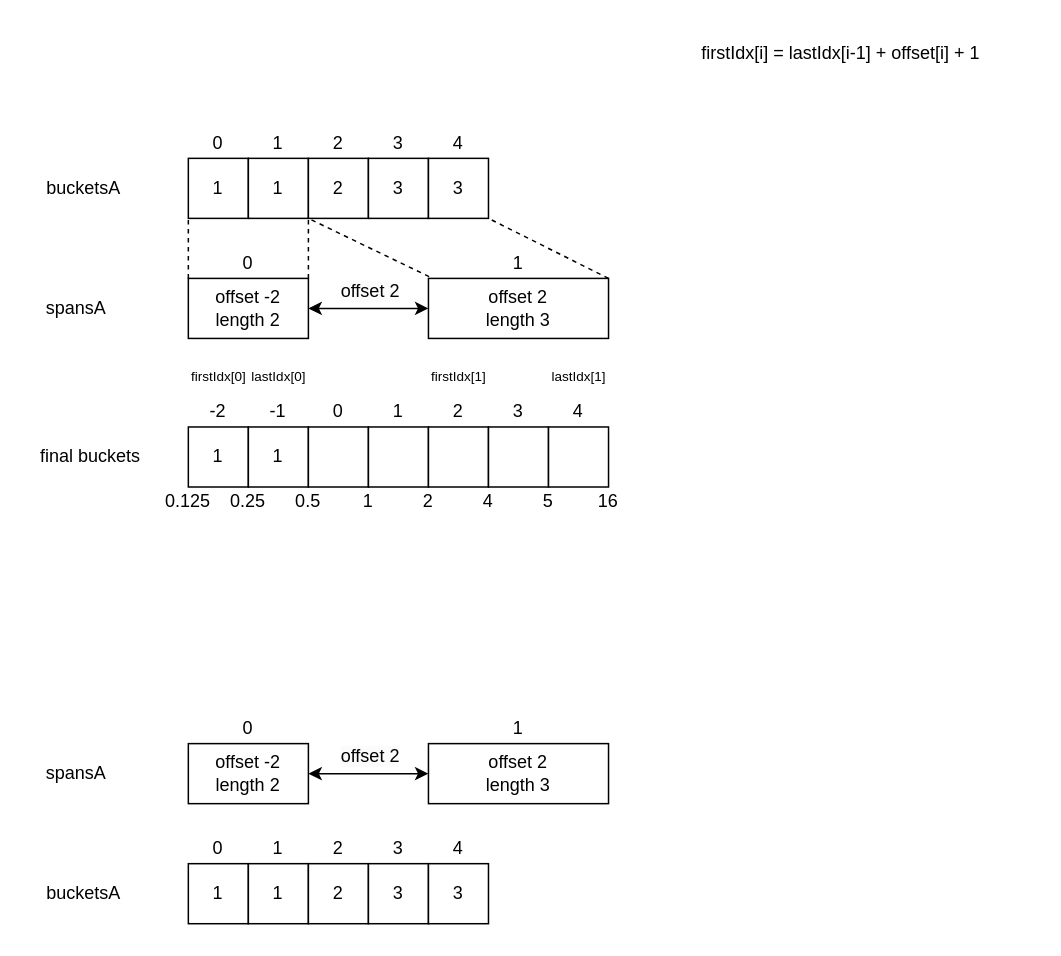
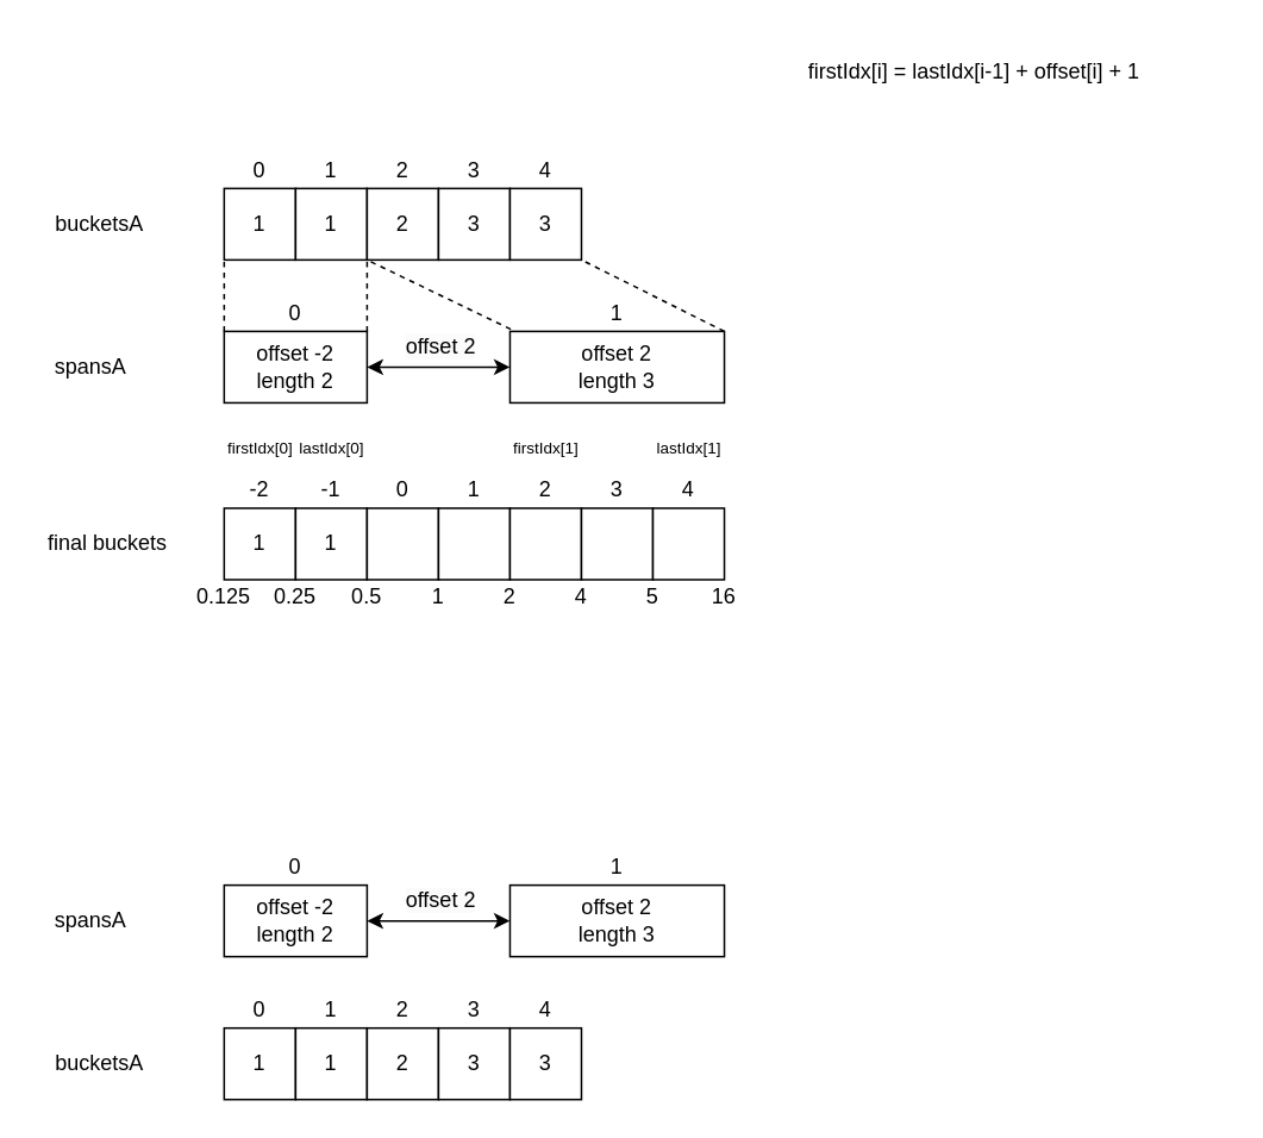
  <mxCell id="0" />
  <mxCell id="1" parent="0" />
  <mxCell id="2" value="1" style="rounded=0;whiteSpace=wrap;html=1;" vertex="1" parent="1"><mxGeometry x="125" y="284" width="40" height="40" as="geometry" /></mxCell>
  <mxCell id="3" value="final buckets" style="text;html=1;strokeColor=none;fillColor=none;align=center;verticalAlign=middle;whiteSpace=wrap;rounded=0;" vertex="1" parent="1"><mxGeometry x="25" y="289" width="70" height="30" as="geometry" /></mxCell>
  <mxCell id="4" value="0.125" style="text;html=1;strokeColor=none;fillColor=none;align=center;verticalAlign=middle;whiteSpace=wrap;rounded=0;" vertex="1" parent="1"><mxGeometry x="95" y="319" width="60" height="30" as="geometry" /></mxCell>
  <mxCell id="5" value="0.25" style="text;html=1;strokeColor=none;fillColor=none;align=center;verticalAlign=middle;whiteSpace=wrap;rounded=0;" vertex="1" parent="1"><mxGeometry x="135" y="319" width="60" height="30" as="geometry" /></mxCell>
  <mxCell id="6" value="1" style="rounded=0;whiteSpace=wrap;html=1;" vertex="1" parent="1"><mxGeometry x="165" y="284" width="40" height="40" as="geometry" /></mxCell>
  <mxCell id="7" value="0.5" style="text;html=1;strokeColor=none;fillColor=none;align=center;verticalAlign=middle;whiteSpace=wrap;rounded=0;" vertex="1" parent="1"><mxGeometry x="175" y="319" width="60" height="30" as="geometry" /></mxCell>
  <mxCell id="8" value="" style="rounded=0;whiteSpace=wrap;html=1;" vertex="1" parent="1"><mxGeometry x="205" y="284" width="40" height="40" as="geometry" /></mxCell>
  <mxCell id="9" value="1" style="text;html=1;strokeColor=none;fillColor=none;align=center;verticalAlign=middle;whiteSpace=wrap;rounded=0;" vertex="1" parent="1"><mxGeometry x="215" y="319" width="60" height="30" as="geometry" /></mxCell>
  <mxCell id="10" value="" style="rounded=0;whiteSpace=wrap;html=1;" vertex="1" parent="1"><mxGeometry x="245" y="284" width="40" height="40" as="geometry" /></mxCell>
  <mxCell id="11" value="2" style="text;html=1;strokeColor=none;fillColor=none;align=center;verticalAlign=middle;whiteSpace=wrap;rounded=0;" vertex="1" parent="1"><mxGeometry x="255" y="319" width="60" height="30" as="geometry" /></mxCell>
  <mxCell id="12" value="-2" style="text;html=1;strokeColor=none;fillColor=none;align=center;verticalAlign=middle;whiteSpace=wrap;rounded=0;" vertex="1" parent="1"><mxGeometry x="115" y="259" width="60" height="30" as="geometry" /></mxCell>
  <mxCell id="13" value="-1" style="text;html=1;strokeColor=none;fillColor=none;align=center;verticalAlign=middle;whiteSpace=wrap;rounded=0;" vertex="1" parent="1"><mxGeometry x="155" y="259" width="60" height="30" as="geometry" /></mxCell>
  <mxCell id="14" value="0" style="text;html=1;strokeColor=none;fillColor=none;align=center;verticalAlign=middle;whiteSpace=wrap;rounded=0;" vertex="1" parent="1"><mxGeometry x="195" y="259" width="60" height="30" as="geometry" /></mxCell>
  <mxCell id="15" value="1" style="text;html=1;strokeColor=none;fillColor=none;align=center;verticalAlign=middle;whiteSpace=wrap;rounded=0;" vertex="1" parent="1"><mxGeometry x="235" y="259" width="60" height="30" as="geometry" /></mxCell>
  <mxCell id="16" value="" style="rounded=0;whiteSpace=wrap;html=1;" vertex="1" parent="1"><mxGeometry x="285" y="284" width="40" height="40" as="geometry" /></mxCell>
  <mxCell id="17" value="4" style="text;html=1;strokeColor=none;fillColor=none;align=center;verticalAlign=middle;whiteSpace=wrap;rounded=0;" vertex="1" parent="1"><mxGeometry x="295" y="319" width="60" height="30" as="geometry" /></mxCell>
  <mxCell id="18" value="2" style="text;html=1;strokeColor=none;fillColor=none;align=center;verticalAlign=middle;whiteSpace=wrap;rounded=0;" vertex="1" parent="1"><mxGeometry x="275" y="259" width="60" height="30" as="geometry" /></mxCell>
  <mxCell id="19" value="offset -2 length 2" style="rounded=0;whiteSpace=wrap;html=1;" vertex="1" parent="1"><mxGeometry x="125" y="185" width="80" height="40" as="geometry" /></mxCell>
  <mxCell id="20" value="spansA" style="text;html=1;align=center;verticalAlign=middle;resizable=0;points=[];autosize=1;strokeColor=none;fillColor=none;" vertex="1" parent="1"><mxGeometry x="20" y="190" width="60" height="30" as="geometry" /></mxCell>
  <mxCell id="21" value="1" style="rounded=0;whiteSpace=wrap;html=1;" vertex="1" parent="1"><mxGeometry x="125" y="105" width="40" height="40" as="geometry" /></mxCell>
  <mxCell id="22" value="1" style="rounded=0;whiteSpace=wrap;html=1;" vertex="1" parent="1"><mxGeometry x="165" y="105" width="40" height="40" as="geometry" /></mxCell>
  <mxCell id="23" value="bucketsA" style="text;html=1;align=center;verticalAlign=middle;resizable=0;points=[];autosize=1;strokeColor=none;fillColor=none;" vertex="1" parent="1"><mxGeometry x="20" y="110" width="70" height="30" as="geometry" /></mxCell>
  <mxCell id="24" value="" style="rounded=0;whiteSpace=wrap;html=1;" vertex="1" parent="1"><mxGeometry x="325" y="284" width="40" height="40" as="geometry" /></mxCell>
  <mxCell id="25" value="5" style="text;html=1;strokeColor=none;fillColor=none;align=center;verticalAlign=middle;whiteSpace=wrap;rounded=0;" vertex="1" parent="1"><mxGeometry x="335" y="319" width="60" height="30" as="geometry" /></mxCell>
  <mxCell id="26" value="3" style="text;html=1;strokeColor=none;fillColor=none;align=center;verticalAlign=middle;whiteSpace=wrap;rounded=0;" vertex="1" parent="1"><mxGeometry x="315" y="259" width="60" height="30" as="geometry" /></mxCell>
  <mxCell id="27" value="offset 2&lt;br&gt;length 3" style="rounded=0;whiteSpace=wrap;html=1;" vertex="1" parent="1"><mxGeometry x="285" y="185" width="120" height="40" as="geometry" /></mxCell>
  <mxCell id="28" value="2" style="rounded=0;whiteSpace=wrap;html=1;" vertex="1" parent="1"><mxGeometry x="205" y="105" width="40" height="40" as="geometry" /></mxCell>
  <mxCell id="29" value="3" style="rounded=0;whiteSpace=wrap;html=1;" vertex="1" parent="1"><mxGeometry x="245" y="105" width="40" height="40" as="geometry" /></mxCell>
  <mxCell id="30" value="" style="endArrow=classic;startArrow=classic;html=1;rounded=0;entryX=0;entryY=0.5;entryDx=0;entryDy=0;exitX=1;exitY=0.5;exitDx=0;exitDy=0;" edge="1" parent="1" source="19" target="27"><mxGeometry width="50" height="50" relative="1" as="geometry"><mxPoint x="205" y="215" as="sourcePoint" /><mxPoint x="255" y="165" as="targetPoint" /></mxGeometry></mxCell>
  <mxCell id="31" value="&lt;span style=&quot;color: rgb(0, 0, 0); font-family: Helvetica; font-size: 12px; font-style: normal; font-variant-ligatures: normal; font-variant-caps: normal; font-weight: 400; letter-spacing: normal; orphans: 2; text-align: center; text-indent: 0px; text-transform: none; widows: 2; word-spacing: 0px; -webkit-text-stroke-width: 0px; background-color: rgb(251, 251, 251); text-decoration-thickness: initial; text-decoration-style: initial; text-decoration-color: initial; float: none; display: inline !important;&quot;&gt;offset 2&lt;/span&gt;" style="text;whiteSpace=wrap;html=1;" vertex="1" parent="1"><mxGeometry x="225" y="180" width="60" height="40" as="geometry" /></mxCell>
  <mxCell id="32" value="" style="rounded=0;whiteSpace=wrap;html=1;" vertex="1" parent="1"><mxGeometry x="365" y="284" width="40" height="40" as="geometry" /></mxCell>
  <mxCell id="33" value="4" style="text;html=1;strokeColor=none;fillColor=none;align=center;verticalAlign=middle;whiteSpace=wrap;rounded=0;" vertex="1" parent="1"><mxGeometry x="355" y="259" width="60" height="30" as="geometry" /></mxCell>
  <mxCell id="34" value="16" style="text;html=1;strokeColor=none;fillColor=none;align=center;verticalAlign=middle;whiteSpace=wrap;rounded=0;" vertex="1" parent="1"><mxGeometry x="375" y="319" width="60" height="30" as="geometry" /></mxCell>
  <mxCell id="35" value="0" style="text;html=1;strokeColor=none;fillColor=none;align=center;verticalAlign=middle;whiteSpace=wrap;rounded=0;" vertex="1" parent="1"><mxGeometry x="135" y="160" width="60" height="30" as="geometry" /></mxCell>
  <mxCell id="36" value="1" style="text;html=1;strokeColor=none;fillColor=none;align=center;verticalAlign=middle;whiteSpace=wrap;rounded=0;" vertex="1" parent="1"><mxGeometry x="315" y="160" width="60" height="30" as="geometry" /></mxCell>
  <mxCell id="37" value="3" style="rounded=0;whiteSpace=wrap;html=1;" vertex="1" parent="1"><mxGeometry x="285" y="105" width="40" height="40" as="geometry" /></mxCell>
  <mxCell id="38" value="0" style="text;html=1;strokeColor=none;fillColor=none;align=center;verticalAlign=middle;whiteSpace=wrap;rounded=0;" vertex="1" parent="1"><mxGeometry x="115" y="80" width="60" height="30" as="geometry" /></mxCell>
  <mxCell id="39" value="1" style="text;html=1;strokeColor=none;fillColor=none;align=center;verticalAlign=middle;whiteSpace=wrap;rounded=0;" vertex="1" parent="1"><mxGeometry x="155" y="80" width="60" height="30" as="geometry" /></mxCell>
  <mxCell id="40" value="2" style="text;html=1;strokeColor=none;fillColor=none;align=center;verticalAlign=middle;whiteSpace=wrap;rounded=0;" vertex="1" parent="1"><mxGeometry x="195" y="80" width="60" height="30" as="geometry" /></mxCell>
  <mxCell id="41" value="3" style="text;html=1;strokeColor=none;fillColor=none;align=center;verticalAlign=middle;whiteSpace=wrap;rounded=0;" vertex="1" parent="1"><mxGeometry x="235" y="80" width="60" height="30" as="geometry" /></mxCell>
  <mxCell id="42" value="4" style="text;html=1;strokeColor=none;fillColor=none;align=center;verticalAlign=middle;whiteSpace=wrap;rounded=0;" vertex="1" parent="1"><mxGeometry x="275" y="80" width="60" height="30" as="geometry" /></mxCell>
  <mxCell id="43" value="" style="endArrow=none;dashed=1;html=1;rounded=0;entryX=0;entryY=1;entryDx=0;entryDy=0;exitX=0;exitY=0;exitDx=0;exitDy=0;" edge="1" parent="1" source="19" target="21"><mxGeometry width="50" height="50" relative="1" as="geometry"><mxPoint x="355" y="275" as="sourcePoint" /><mxPoint x="405" y="225" as="targetPoint" /></mxGeometry></mxCell>
  <mxCell id="44" value="" style="endArrow=none;dashed=1;html=1;rounded=0;entryX=1;entryY=1;entryDx=0;entryDy=0;exitX=1;exitY=0;exitDx=0;exitDy=0;" edge="1" parent="1" source="19" target="22"><mxGeometry width="50" height="50" relative="1" as="geometry"><mxPoint x="135" y="195" as="sourcePoint" /><mxPoint x="135" y="155" as="targetPoint" /><Array as="points" /></mxGeometry></mxCell>
  <mxCell id="45" value="" style="endArrow=none;dashed=1;html=1;rounded=0;entryX=0;entryY=1;entryDx=0;entryDy=0;exitX=1.007;exitY=0.095;exitDx=0;exitDy=0;exitPerimeter=0;" edge="1" parent="1" source="31" target="28"><mxGeometry width="50" height="50" relative="1" as="geometry"><mxPoint x="215" y="195" as="sourcePoint" /><mxPoint x="215" y="155" as="targetPoint" /><Array as="points" /></mxGeometry></mxCell>
  <mxCell id="46" value="" style="endArrow=none;dashed=1;html=1;rounded=0;entryX=1;entryY=1;entryDx=0;entryDy=0;exitX=1;exitY=0;exitDx=0;exitDy=0;" edge="1" parent="1" source="27" target="37"><mxGeometry width="50" height="50" relative="1" as="geometry"><mxPoint x="295" y="194" as="sourcePoint" /><mxPoint x="215" y="155" as="targetPoint" /><Array as="points" /></mxGeometry></mxCell>
- <mxCell id="47" value="firstIdx[i] = lastIdx[i-1] + offset[i] + 1" style="text;html=1;strokeColor=none;fillColor=none;align=center;verticalAlign=middle;whiteSpace=wrap;rounded=0;" vertex="1" parent="1"><mxGeometry x="435" y="20" width="250" height="30" as="geometry" /></mxCell>
+ <mxCell id="47" value="firstIdx[i] = lastIdx[i-1] + offset[i] + 1" style="text;html=1;strokeColor=none;fillColor=none;align=center;verticalAlign=middle;whiteSpace=wrap;rounded=0;" vertex="1" parent="1"><mxGeometry x="420" y="25" width="250" height="30" as="geometry" /></mxCell>
  <mxCell id="48" value="&lt;font style=&quot;font-size: 9px;&quot;&gt;firstIdx[0]&lt;/font&gt;" style="text;html=1;align=center;verticalAlign=middle;resizable=0;points=[];autosize=1;strokeColor=none;fillColor=none;" vertex="1" parent="1"><mxGeometry x="115" y="235" width="60" height="30" as="geometry" /></mxCell>
  <mxCell id="49" value="&lt;font style=&quot;font-size: 9px;&quot;&gt;lastIdx[0]&lt;/font&gt;" style="text;html=1;align=center;verticalAlign=middle;resizable=0;points=[];autosize=1;strokeColor=none;fillColor=none;" vertex="1" parent="1"><mxGeometry x="155" y="235" width="60" height="30" as="geometry" /></mxCell>
  <mxCell id="50" value="&lt;font style=&quot;font-size: 9px;&quot;&gt;firstIdx[1]&lt;/font&gt;" style="text;html=1;align=center;verticalAlign=middle;resizable=0;points=[];autosize=1;strokeColor=none;fillColor=none;" vertex="1" parent="1"><mxGeometry x="275" y="235" width="60" height="30" as="geometry" /></mxCell>
  <mxCell id="51" value="&lt;font style=&quot;font-size: 9px;&quot;&gt;lastIdx[1]&lt;/font&gt;" style="text;html=1;align=center;verticalAlign=middle;resizable=0;points=[];autosize=1;strokeColor=none;fillColor=none;" vertex="1" parent="1"><mxGeometry x="355" y="235" width="60" height="30" as="geometry" /></mxCell>
  <mxCell id="52" value="offset -2 length 2" style="rounded=0;whiteSpace=wrap;html=1;" vertex="1" parent="1"><mxGeometry x="125" y="495" width="80" height="40" as="geometry" /></mxCell>
  <mxCell id="53" value="spansA" style="text;html=1;align=center;verticalAlign=middle;resizable=0;points=[];autosize=1;strokeColor=none;fillColor=none;" vertex="1" parent="1"><mxGeometry x="20" y="500" width="60" height="30" as="geometry" /></mxCell>
  <mxCell id="54" value="1" style="rounded=0;whiteSpace=wrap;html=1;" vertex="1" parent="1"><mxGeometry x="125" y="575" width="40" height="40" as="geometry" /></mxCell>
  <mxCell id="55" value="1" style="rounded=0;whiteSpace=wrap;html=1;" vertex="1" parent="1"><mxGeometry x="165" y="575" width="40" height="40" as="geometry" /></mxCell>
  <mxCell id="56" value="bucketsA" style="text;html=1;align=center;verticalAlign=middle;resizable=0;points=[];autosize=1;strokeColor=none;fillColor=none;" vertex="1" parent="1"><mxGeometry x="20" y="580" width="70" height="30" as="geometry" /></mxCell>
  <mxCell id="57" value="offset 2&lt;br&gt;length 3" style="rounded=0;whiteSpace=wrap;html=1;" vertex="1" parent="1"><mxGeometry x="285" y="495" width="120" height="40" as="geometry" /></mxCell>
  <mxCell id="58" value="2" style="rounded=0;whiteSpace=wrap;html=1;" vertex="1" parent="1"><mxGeometry x="205" y="575" width="40" height="40" as="geometry" /></mxCell>
  <mxCell id="59" value="3" style="rounded=0;whiteSpace=wrap;html=1;" vertex="1" parent="1"><mxGeometry x="245" y="575" width="40" height="40" as="geometry" /></mxCell>
  <mxCell id="60" value="" style="endArrow=classic;startArrow=classic;html=1;rounded=0;entryX=0;entryY=0.5;entryDx=0;entryDy=0;exitX=1;exitY=0.5;exitDx=0;exitDy=0;" edge="1" parent="1" source="52" target="57"><mxGeometry width="50" height="50" relative="1" as="geometry"><mxPoint x="205" y="525" as="sourcePoint" /><mxPoint x="255" y="475" as="targetPoint" /></mxGeometry></mxCell>
  <mxCell id="61" value="&lt;span style=&quot;color: rgb(0, 0, 0); font-family: Helvetica; font-size: 12px; font-style: normal; font-variant-ligatures: normal; font-variant-caps: normal; font-weight: 400; letter-spacing: normal; orphans: 2; text-align: center; text-indent: 0px; text-transform: none; widows: 2; word-spacing: 0px; -webkit-text-stroke-width: 0px; background-color: rgb(251, 251, 251); text-decoration-thickness: initial; text-decoration-style: initial; text-decoration-color: initial; float: none; display: inline !important;&quot;&gt;offset 2&lt;/span&gt;" style="text;whiteSpace=wrap;html=1;" vertex="1" parent="1"><mxGeometry x="225" y="490" width="60" height="40" as="geometry" /></mxCell>
  <mxCell id="62" value="0" style="text;html=1;strokeColor=none;fillColor=none;align=center;verticalAlign=middle;whiteSpace=wrap;rounded=0;" vertex="1" parent="1"><mxGeometry x="135" y="470" width="60" height="30" as="geometry" /></mxCell>
  <mxCell id="63" value="1" style="text;html=1;strokeColor=none;fillColor=none;align=center;verticalAlign=middle;whiteSpace=wrap;rounded=0;" vertex="1" parent="1"><mxGeometry x="315" y="470" width="60" height="30" as="geometry" /></mxCell>
  <mxCell id="64" value="3" style="rounded=0;whiteSpace=wrap;html=1;" vertex="1" parent="1"><mxGeometry x="285" y="575" width="40" height="40" as="geometry" /></mxCell>
  <mxCell id="65" value="0" style="text;html=1;strokeColor=none;fillColor=none;align=center;verticalAlign=middle;whiteSpace=wrap;rounded=0;" vertex="1" parent="1"><mxGeometry x="115" y="550" width="60" height="30" as="geometry" /></mxCell>
  <mxCell id="66" value="1" style="text;html=1;strokeColor=none;fillColor=none;align=center;verticalAlign=middle;whiteSpace=wrap;rounded=0;" vertex="1" parent="1"><mxGeometry x="155" y="550" width="60" height="30" as="geometry" /></mxCell>
  <mxCell id="67" value="2" style="text;html=1;strokeColor=none;fillColor=none;align=center;verticalAlign=middle;whiteSpace=wrap;rounded=0;" vertex="1" parent="1"><mxGeometry x="195" y="550" width="60" height="30" as="geometry" /></mxCell>
  <mxCell id="68" value="3" style="text;html=1;strokeColor=none;fillColor=none;align=center;verticalAlign=middle;whiteSpace=wrap;rounded=0;" vertex="1" parent="1"><mxGeometry x="235" y="550" width="60" height="30" as="geometry" /></mxCell>
  <mxCell id="69" value="4" style="text;html=1;strokeColor=none;fillColor=none;align=center;verticalAlign=middle;whiteSpace=wrap;rounded=0;" vertex="1" parent="1"><mxGeometry x="275" y="550" width="60" height="30" as="geometry" /></mxCell>
